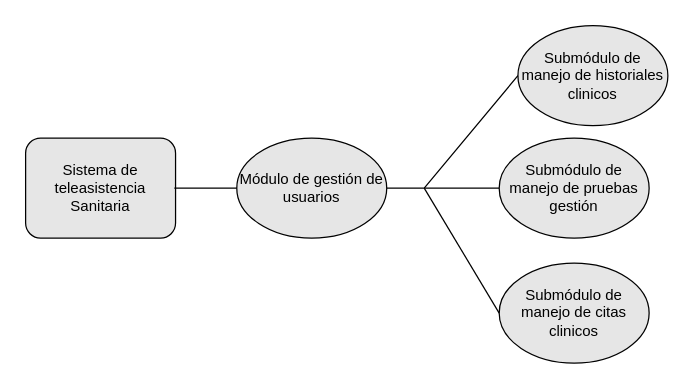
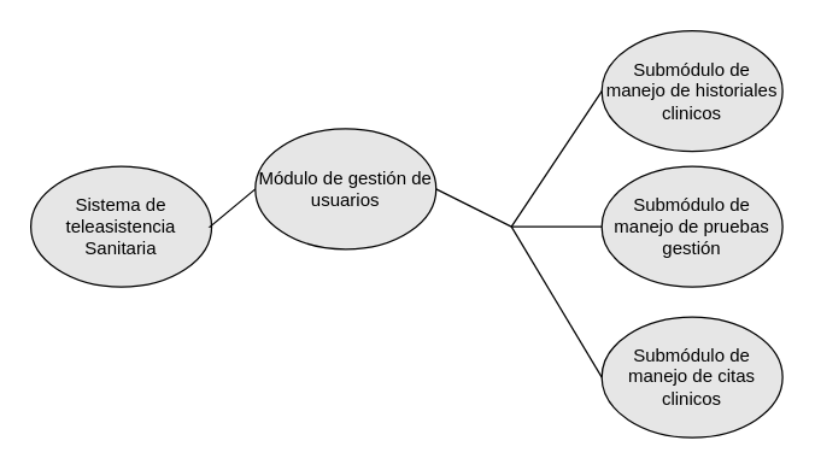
  <mxCell id="0" />
  <mxCell id="1" parent="0" />
- <mxCell id="2" value="Sistema de teleasistencia&lt;div&gt;Sanitaria&lt;/div&gt;" style="whiteSpace=wrap;html=1;fillColor=#E6E6E6;rounded=1;" parent="1" vertex="1"><mxGeometry x="20" y="110" width="120" height="80" as="geometry" /></mxCell>
- <mxCell id="3" value="Módulo de gestión de usuarios" style="ellipse;whiteSpace=wrap;html=1;fillColor=#E6E6E6;" parent="1" vertex="1"><mxGeometry x="189" y="110" width="120" height="80" as="geometry" /></mxCell>
- <mxCell id="4" value="Submódulo de manejo de historiales clinicos" style="ellipse;whiteSpace=wrap;html=1;fillColor=#E6E6E6;" parent="1" vertex="1"><mxGeometry x="414" y="20" width="120" height="80" as="geometry" /></mxCell>
+ <mxCell id="2" value="Sistema de teleasistencia&lt;div&gt;Sanitaria&lt;/div&gt;" style="ellipse;whiteSpace=wrap;html=1;fillColor=#E6E6E6;" parent="1" vertex="1"><mxGeometry x="20" y="110" width="120" height="80" as="geometry" /></mxCell>
+ <mxCell id="3" value="Módulo de gestión de usuarios" style="ellipse;whiteSpace=wrap;html=1;fillColor=#E6E6E6;" parent="1" vertex="1"><mxGeometry x="169" y="85" width="120" height="80" as="geometry" /></mxCell>
+ <mxCell id="4" value="Submódulo de manejo de historiales clinicos" style="ellipse;whiteSpace=wrap;html=1;fillColor=#E6E6E6;" parent="1" vertex="1"><mxGeometry x="399" y="20" width="120" height="80" as="geometry" /></mxCell>
  <mxCell id="5" value="Submódulo de manejo de pruebas gestión" style="ellipse;whiteSpace=wrap;html=1;fillColor=#E6E6E6;" parent="1" vertex="1"><mxGeometry x="399" y="110" width="120" height="80" as="geometry" /></mxCell>
  <mxCell id="6" value="Submódulo de manejo de citas clinicos" style="ellipse;whiteSpace=wrap;html=1;fillColor=#E6E6E6;" parent="1" vertex="1"><mxGeometry x="399" y="210" width="120" height="80" as="geometry" /></mxCell>
  <mxCell id="7" value="" style="endArrow=none;html=1;rounded=0;entryX=0;entryY=0.5;entryDx=0;entryDy=0;fillColor=#E6E6E6;exitX=1;exitY=0.5;exitDx=0;exitDy=0;" parent="1" target="3" edge="1" source="2"><mxGeometry width="50" height="50" relative="1" as="geometry"><mxPoint x="139" y="210" as="sourcePoint" /><mxPoint x="339" y="290" as="targetPoint" /><Array as="points"><mxPoint x="139" y="150" /></Array></mxGeometry></mxCell>
  <mxCell id="8" value="" style="endArrow=none;html=1;rounded=0;entryX=0;entryY=0.5;entryDx=0;entryDy=0;exitX=1;exitY=0.5;exitDx=0;exitDy=0;fillColor=#E6E6E6;" parent="1" source="3" target="4" edge="1"><mxGeometry width="50" height="50" relative="1" as="geometry"><mxPoint x="289" y="240" as="sourcePoint" /><mxPoint x="339" y="190" as="targetPoint" /><Array as="points"><mxPoint x="339" y="150" /></Array></mxGeometry></mxCell>
  <mxCell id="9" value="" style="endArrow=none;html=1;rounded=0;entryX=0;entryY=0.5;entryDx=0;entryDy=0;fillColor=#E6E6E6;" parent="1" target="5" edge="1"><mxGeometry width="50" height="50" relative="1" as="geometry"><mxPoint x="339" y="150" as="sourcePoint" /><mxPoint x="339" y="190" as="targetPoint" /></mxGeometry></mxCell>
  <mxCell id="10" value="" style="endArrow=none;html=1;rounded=0;exitX=0;exitY=0.5;exitDx=0;exitDy=0;fillColor=#E6E6E6;" parent="1" source="6" edge="1"><mxGeometry width="50" height="50" relative="1" as="geometry"><mxPoint x="289" y="240" as="sourcePoint" /><mxPoint x="339" y="150" as="targetPoint" /></mxGeometry></mxCell>
